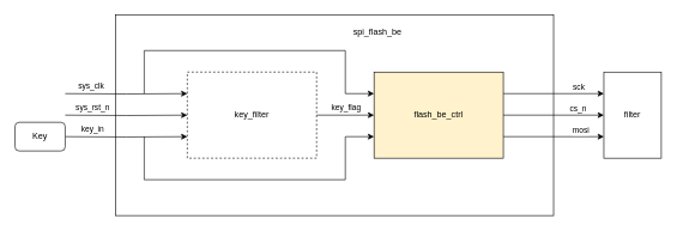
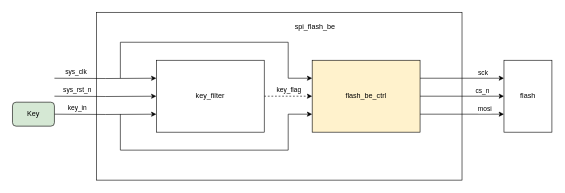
  <mxCell id="0" />
  <mxCell id="1" parent="0" />
  <mxCell id="2" value="" style="rounded=0;whiteSpace=wrap;html=1;" vertex="1" parent="1"><mxGeometry x="160" y="20" width="610" height="280" as="geometry" /></mxCell>
  <mxCell id="3" style="edgeStyle=orthogonalEdgeStyle;rounded=0;orthogonalLoop=1;jettySize=auto;html=1;entryX=0;entryY=0.25;entryDx=0;entryDy=0;" edge="1" parent="1" target="11"><mxGeometry relative="1" as="geometry"><mxPoint x="90" y="130" as="sourcePoint" /></mxGeometry></mxCell>
  <mxCell id="4" value="sys_clk" style="edgeLabel;html=1;align=center;verticalAlign=middle;resizable=0;points=[];" vertex="1" connectable="0" parent="3"><mxGeometry x="-0.634" relative="1" as="geometry"><mxPoint x="5" y="-11" as="offset" /></mxGeometry></mxCell>
  <mxCell id="5" style="edgeStyle=orthogonalEdgeStyle;rounded=0;orthogonalLoop=1;jettySize=auto;html=1;entryX=0;entryY=0.5;entryDx=0;entryDy=0;" edge="1" parent="1" target="11"><mxGeometry relative="1" as="geometry"><mxPoint x="90" y="160" as="sourcePoint" /></mxGeometry></mxCell>
  <mxCell id="6" value="sys_rst_n" style="edgeLabel;html=1;align=center;verticalAlign=middle;resizable=0;points=[];" vertex="1" connectable="0" parent="5"><mxGeometry x="-0.634" y="1" relative="1" as="geometry"><mxPoint x="6" y="-11" as="offset" /></mxGeometry></mxCell>
  <mxCell id="7" style="edgeStyle=orthogonalEdgeStyle;rounded=0;orthogonalLoop=1;jettySize=auto;html=1;entryX=0;entryY=0.75;entryDx=0;entryDy=0;" edge="1" parent="1" target="11"><mxGeometry relative="1" as="geometry"><mxPoint x="90" y="190" as="sourcePoint" /></mxGeometry></mxCell>
  <mxCell id="8" value="key_in" style="edgeLabel;html=1;align=center;verticalAlign=middle;resizable=0;points=[];" vertex="1" connectable="0" parent="7"><mxGeometry x="-0.556" y="1" relative="1" as="geometry"><mxPoint x="-1" y="-11" as="offset" /></mxGeometry></mxCell>
- <mxCell id="9" style="edgeStyle=orthogonalEdgeStyle;rounded=0;orthogonalLoop=1;jettySize=auto;html=1;exitX=1;exitY=0.5;exitDx=0;exitDy=0;entryX=0;entryY=0.5;entryDx=0;entryDy=0;" edge="1" parent="1" source="11" target="20"><mxGeometry relative="1" as="geometry" /></mxCell>
+ <mxCell id="9" style="edgeStyle=orthogonalEdgeStyle;rounded=0;orthogonalLoop=1;jettySize=auto;html=1;exitX=1;exitY=0.5;exitDx=0;exitDy=0;entryX=0;entryY=0.5;entryDx=0;entryDy=0;dashed=1;" edge="1" parent="1" source="11" target="20"><mxGeometry relative="1" as="geometry" /></mxCell>
  <mxCell id="10" value="key_flag" style="edgeLabel;html=1;align=center;verticalAlign=middle;resizable=0;points=[];" vertex="1" connectable="0" parent="9"><mxGeometry x="0.029" y="-1" relative="1" as="geometry"><mxPoint x="-1" y="-12" as="offset" /></mxGeometry></mxCell>
- <mxCell id="11" value="key_filter" style="rounded=0;whiteSpace=wrap;html=1;dashed=1;" vertex="1" parent="1"><mxGeometry x="260" y="100" width="180" height="120" as="geometry" /></mxCell>
+ <mxCell id="11" value="key_filter" style="rounded=0;whiteSpace=wrap;html=1;" vertex="1" parent="1"><mxGeometry x="260" y="100" width="180" height="120" as="geometry" /></mxCell>
  <mxCell id="12" style="edgeStyle=orthogonalEdgeStyle;rounded=0;orthogonalLoop=1;jettySize=auto;html=1;exitX=1;exitY=0.25;exitDx=0;exitDy=0;" edge="1" parent="1" source="20"><mxGeometry relative="1" as="geometry"><mxPoint x="840" y="130" as="targetPoint" /></mxGeometry></mxCell>
  <mxCell id="13" value="sck" style="edgeLabel;html=1;align=center;verticalAlign=middle;resizable=0;points=[];" vertex="1" connectable="0" parent="12"><mxGeometry x="0.386" y="-1" relative="1" as="geometry"><mxPoint x="8" y="-11" as="offset" /></mxGeometry></mxCell>
  <mxCell id="14" style="edgeStyle=orthogonalEdgeStyle;rounded=0;orthogonalLoop=1;jettySize=auto;html=1;exitX=1;exitY=0.5;exitDx=0;exitDy=0;" edge="1" parent="1" source="20"><mxGeometry relative="1" as="geometry"><mxPoint x="840" y="160" as="targetPoint" /></mxGeometry></mxCell>
  <mxCell id="15" value="cs_n" style="edgeLabel;html=1;align=center;verticalAlign=middle;resizable=0;points=[];" vertex="1" connectable="0" parent="14"><mxGeometry x="0.515" y="2" relative="1" as="geometry"><mxPoint x="-2" y="-8" as="offset" /></mxGeometry></mxCell>
  <mxCell id="16" style="edgeStyle=orthogonalEdgeStyle;rounded=0;orthogonalLoop=1;jettySize=auto;html=1;exitX=1;exitY=0.75;exitDx=0;exitDy=0;" edge="1" parent="1" source="20"><mxGeometry relative="1" as="geometry"><mxPoint x="840" y="190" as="targetPoint" /></mxGeometry></mxCell>
  <mxCell id="17" value="mosi" style="edgeLabel;html=1;align=center;verticalAlign=middle;resizable=0;points=[];" vertex="1" connectable="0" parent="16"><mxGeometry x="0.561" relative="1" as="geometry"><mxPoint x="-2" y="-9" as="offset" /></mxGeometry></mxCell>
  <mxCell id="18" style="edgeStyle=orthogonalEdgeStyle;rounded=0;orthogonalLoop=1;jettySize=auto;html=1;exitX=0;exitY=0.25;exitDx=0;exitDy=0;entryX=0;entryY=0.25;entryDx=0;entryDy=0;" edge="1" parent="1" target="20"><mxGeometry relative="1" as="geometry"><mxPoint x="200" y="130" as="sourcePoint" /><Array as="points"><mxPoint x="200" y="70" /><mxPoint x="480" y="70" /><mxPoint x="480" y="130" /></Array></mxGeometry></mxCell>
  <mxCell id="19" style="edgeStyle=orthogonalEdgeStyle;rounded=0;orthogonalLoop=1;jettySize=auto;html=1;exitX=0;exitY=0.75;exitDx=0;exitDy=0;entryX=0;entryY=0.75;entryDx=0;entryDy=0;" edge="1" parent="1" target="20"><mxGeometry relative="1" as="geometry"><mxPoint x="200" y="190" as="sourcePoint" /><Array as="points"><mxPoint x="200" y="250" /><mxPoint x="480" y="250" /><mxPoint x="480" y="190" /></Array></mxGeometry></mxCell>
  <mxCell id="20" value="flash_be_ctrl" style="rounded=0;whiteSpace=wrap;html=1;fillColor=#fff2cc;" vertex="1" parent="1"><mxGeometry x="520" y="100" width="180" height="120" as="geometry" /></mxCell>
- <mxCell id="21" value="filter" style="rounded=0;whiteSpace=wrap;html=1;" vertex="1" parent="1"><mxGeometry x="840" y="100" width="80" height="120" as="geometry" /></mxCell>
+ <mxCell id="21" value="flash" style="rounded=0;whiteSpace=wrap;html=1;" vertex="1" parent="1"><mxGeometry x="840" y="100" width="80" height="120" as="geometry" /></mxCell>
  <mxCell id="22" value="spi_flash_be" style="text;html=1;align=center;verticalAlign=middle;whiteSpace=wrap;rounded=0;" vertex="1" parent="1"><mxGeometry x="490" y="30" width="70" height="30" as="geometry" /></mxCell>
- <mxCell id="23" value="Key" style="rounded=1;whiteSpace=wrap;html=1;" vertex="1" parent="1"><mxGeometry x="20" y="170" width="70" height="40" as="geometry" /></mxCell>
+ <mxCell id="23" value="Key" style="rounded=1;whiteSpace=wrap;html=1;fillColor=#d5e8d4;" vertex="1" parent="1"><mxGeometry x="20" y="170" width="70" height="40" as="geometry" /></mxCell>
